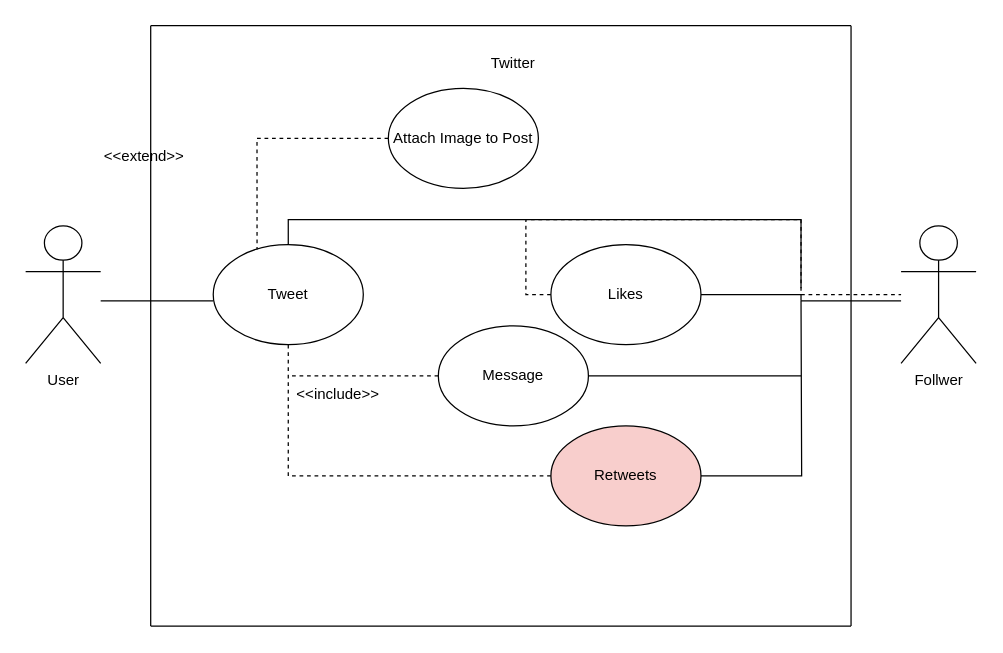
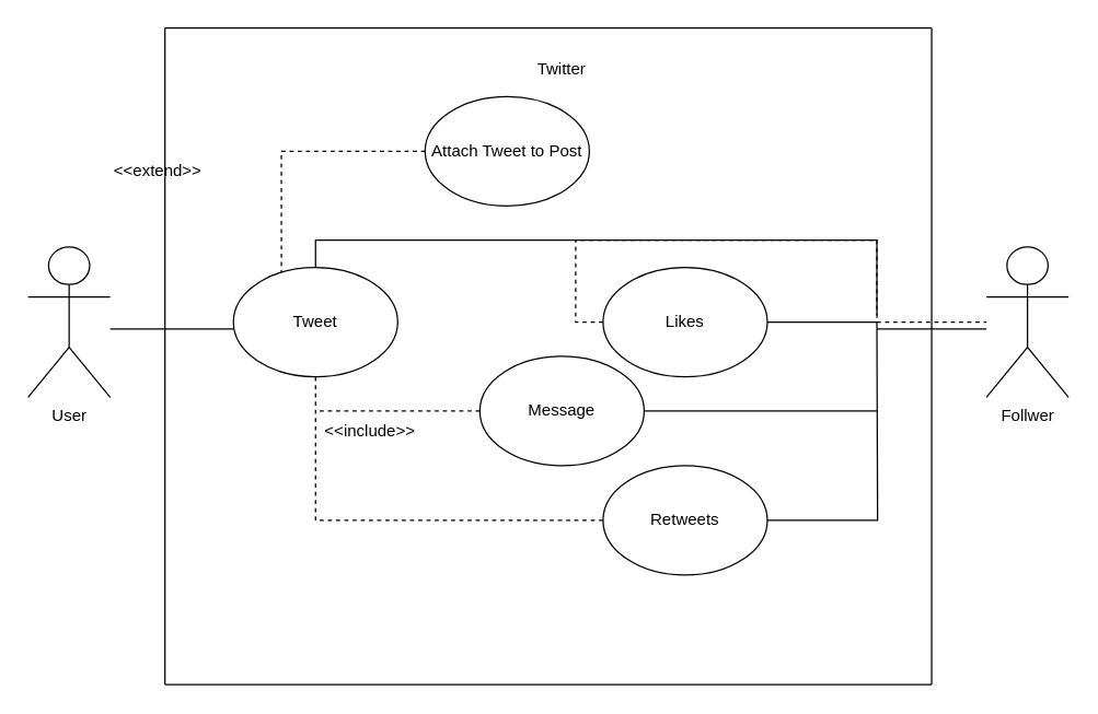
  <mxCell id="0" />
  <mxCell id="1" parent="0" />
  <mxCell id="2" value="Follwer" style="shape=umlActor;verticalLabelPosition=bottom;verticalAlign=top;html=1;outlineConnect=0;" vertex="1" parent="1"><mxGeometry x="720" y="180" width="60" height="110" as="geometry" /></mxCell>
  <mxCell id="3" value="User" style="shape=umlActor;verticalLabelPosition=bottom;verticalAlign=top;html=1;outlineConnect=0;" vertex="1" parent="1"><mxGeometry x="20" y="180" width="60" height="110" as="geometry" /></mxCell>
  <mxCell id="4" value="" style="endArrow=none;html=1;rounded=0;" edge="1" parent="1"><mxGeometry width="50" height="50" relative="1" as="geometry"><mxPoint x="640" y="240" as="sourcePoint" /><mxPoint x="720" y="240" as="targetPoint" /></mxGeometry></mxCell>
  <mxCell id="5" value="" style="endArrow=none;html=1;rounded=0;" edge="1" parent="1"><mxGeometry width="50" height="50" relative="1" as="geometry"><mxPoint x="80" y="240" as="sourcePoint" /><mxPoint x="170" y="240" as="targetPoint" /></mxGeometry></mxCell>
  <mxCell id="6" style="edgeStyle=orthogonalEdgeStyle;rounded=0;orthogonalLoop=1;jettySize=auto;html=1;exitX=1;exitY=0.5;exitDx=0;exitDy=0;endArrow=none;endFill=0;" edge="1" parent="1" source="8"><mxGeometry relative="1" as="geometry"><mxPoint x="640" y="240" as="targetPoint" /></mxGeometry></mxCell>
  <mxCell id="7" style="edgeStyle=orthogonalEdgeStyle;rounded=0;orthogonalLoop=1;jettySize=auto;html=1;exitX=0;exitY=0.5;exitDx=0;exitDy=0;entryX=0.5;entryY=1;entryDx=0;entryDy=0;endArrow=none;endFill=0;dashed=1;" edge="1" parent="1" source="8" target="16"><mxGeometry relative="1" as="geometry" /></mxCell>
- <mxCell id="8" value="Retweets" style="ellipse;whiteSpace=wrap;html=1;fillColor=#f8cecc;" vertex="1" parent="1"><mxGeometry x="440" y="340" width="120" height="80" as="geometry" /></mxCell>
+ <mxCell id="8" value="Retweets" style="ellipse;whiteSpace=wrap;html=1;" vertex="1" parent="1"><mxGeometry x="440" y="340" width="120" height="80" as="geometry" /></mxCell>
  <mxCell id="9" style="edgeStyle=orthogonalEdgeStyle;rounded=0;orthogonalLoop=1;jettySize=auto;html=1;exitX=1;exitY=0.5;exitDx=0;exitDy=0;endArrow=none;endFill=0;" edge="1" parent="1" source="11"><mxGeometry relative="1" as="geometry"><mxPoint x="640" y="300" as="targetPoint" /></mxGeometry></mxCell>
  <mxCell id="10" style="edgeStyle=orthogonalEdgeStyle;rounded=0;orthogonalLoop=1;jettySize=auto;html=1;exitX=0;exitY=0.5;exitDx=0;exitDy=0;endArrow=none;endFill=0;dashed=1;" edge="1" parent="1" source="11"><mxGeometry relative="1" as="geometry"><mxPoint x="230" y="300" as="targetPoint" /></mxGeometry></mxCell>
  <mxCell id="11" value="Message" style="ellipse;whiteSpace=wrap;html=1;" vertex="1" parent="1"><mxGeometry x="350" y="260" width="120" height="80" as="geometry" /></mxCell>
  <mxCell id="12" style="edgeStyle=orthogonalEdgeStyle;rounded=0;orthogonalLoop=1;jettySize=auto;html=1;exitX=1;exitY=0.5;exitDx=0;exitDy=0;endArrow=none;endFill=0;" edge="1" parent="1" source="14"><mxGeometry relative="1" as="geometry"><mxPoint x="640" y="240" as="targetPoint" /><Array as="points"><mxPoint x="640" y="235" /></Array></mxGeometry></mxCell>
  <mxCell id="13" style="edgeStyle=orthogonalEdgeStyle;rounded=0;orthogonalLoop=1;jettySize=auto;html=1;exitX=0;exitY=0.5;exitDx=0;exitDy=0;endArrow=none;endFill=0;dashed=1;" edge="1" parent="1" source="14" target="2"><mxGeometry relative="1" as="geometry" /></mxCell>
  <mxCell id="14" value="Likes" style="ellipse;whiteSpace=wrap;html=1;" vertex="1" parent="1"><mxGeometry x="440" y="195" width="120" height="80" as="geometry" /></mxCell>
  <mxCell id="15" style="edgeStyle=orthogonalEdgeStyle;rounded=0;orthogonalLoop=1;jettySize=auto;html=1;exitX=0.5;exitY=0;exitDx=0;exitDy=0;endArrow=none;endFill=0;" edge="1" parent="1" source="16"><mxGeometry relative="1" as="geometry"><mxPoint x="640" y="230" as="targetPoint" /><Array as="points"><mxPoint x="230" y="175" /><mxPoint x="640" y="175" /></Array></mxGeometry></mxCell>
  <mxCell id="16" value="Tweet" style="ellipse;whiteSpace=wrap;html=1;" vertex="1" parent="1"><mxGeometry x="170" y="195" width="120" height="80" as="geometry" /></mxCell>
  <mxCell id="17" value="" style="endArrow=none;html=1;rounded=0;" edge="1" parent="1"><mxGeometry width="50" height="50" relative="1" as="geometry"><mxPoint x="120" y="20" as="sourcePoint" /><mxPoint x="680" y="20" as="targetPoint" /></mxGeometry></mxCell>
  <mxCell id="18" value="" style="endArrow=none;html=1;rounded=0;" edge="1" parent="1"><mxGeometry width="50" height="50" relative="1" as="geometry"><mxPoint x="680" y="500" as="sourcePoint" /><mxPoint x="680" y="20" as="targetPoint" /></mxGeometry></mxCell>
  <mxCell id="19" value="" style="endArrow=none;html=1;rounded=0;" edge="1" parent="1"><mxGeometry width="50" height="50" relative="1" as="geometry"><mxPoint x="120" y="500" as="sourcePoint" /><mxPoint x="680" y="500" as="targetPoint" /></mxGeometry></mxCell>
  <mxCell id="20" value="" style="endArrow=none;html=1;rounded=0;" edge="1" parent="1"><mxGeometry width="50" height="50" relative="1" as="geometry"><mxPoint x="120" y="20" as="sourcePoint" /><mxPoint x="120" y="500" as="targetPoint" /></mxGeometry></mxCell>
  <mxCell id="21" value="Twitter" style="text;html=1;strokeColor=none;fillColor=none;align=center;verticalAlign=middle;whiteSpace=wrap;rounded=0;" vertex="1" parent="1"><mxGeometry x="350" y="20" width="120" height="60" as="geometry" /></mxCell>
  <mxCell id="22" style="edgeStyle=orthogonalEdgeStyle;rounded=0;orthogonalLoop=1;jettySize=auto;html=1;exitX=0;exitY=0.5;exitDx=0;exitDy=0;entryX=0.292;entryY=0.05;entryDx=0;entryDy=0;entryPerimeter=0;endArrow=none;endFill=0;dashed=1;" edge="1" parent="1" source="23" target="16"><mxGeometry relative="1" as="geometry" /></mxCell>
- <mxCell id="23" value="Attach Image to Post" style="ellipse;whiteSpace=wrap;html=1;" vertex="1" parent="1"><mxGeometry x="310" y="70" width="120" height="80" as="geometry" /></mxCell>
+ <mxCell id="23" value="Attach Tweet to Post" style="ellipse;whiteSpace=wrap;html=1;" vertex="1" parent="1"><mxGeometry x="310" y="70" width="120" height="80" as="geometry" /></mxCell>
  <mxCell id="24" value="&amp;lt;&amp;lt;include&amp;gt;&amp;gt;" style="text;html=1;strokeColor=none;fillColor=none;align=center;verticalAlign=middle;whiteSpace=wrap;rounded=0;" vertex="1" parent="1"><mxGeometry x="240" y="300" width="60" height="30" as="geometry" /></mxCell>
  <mxCell id="25" value="&amp;lt;&amp;lt;extend&amp;gt;&amp;gt;" style="text;html=1;strokeColor=none;fillColor=none;align=center;verticalAlign=middle;whiteSpace=wrap;rounded=0;" vertex="1" parent="1"><mxGeometry x="85" y="110" width="60" height="30" as="geometry" /></mxCell>
